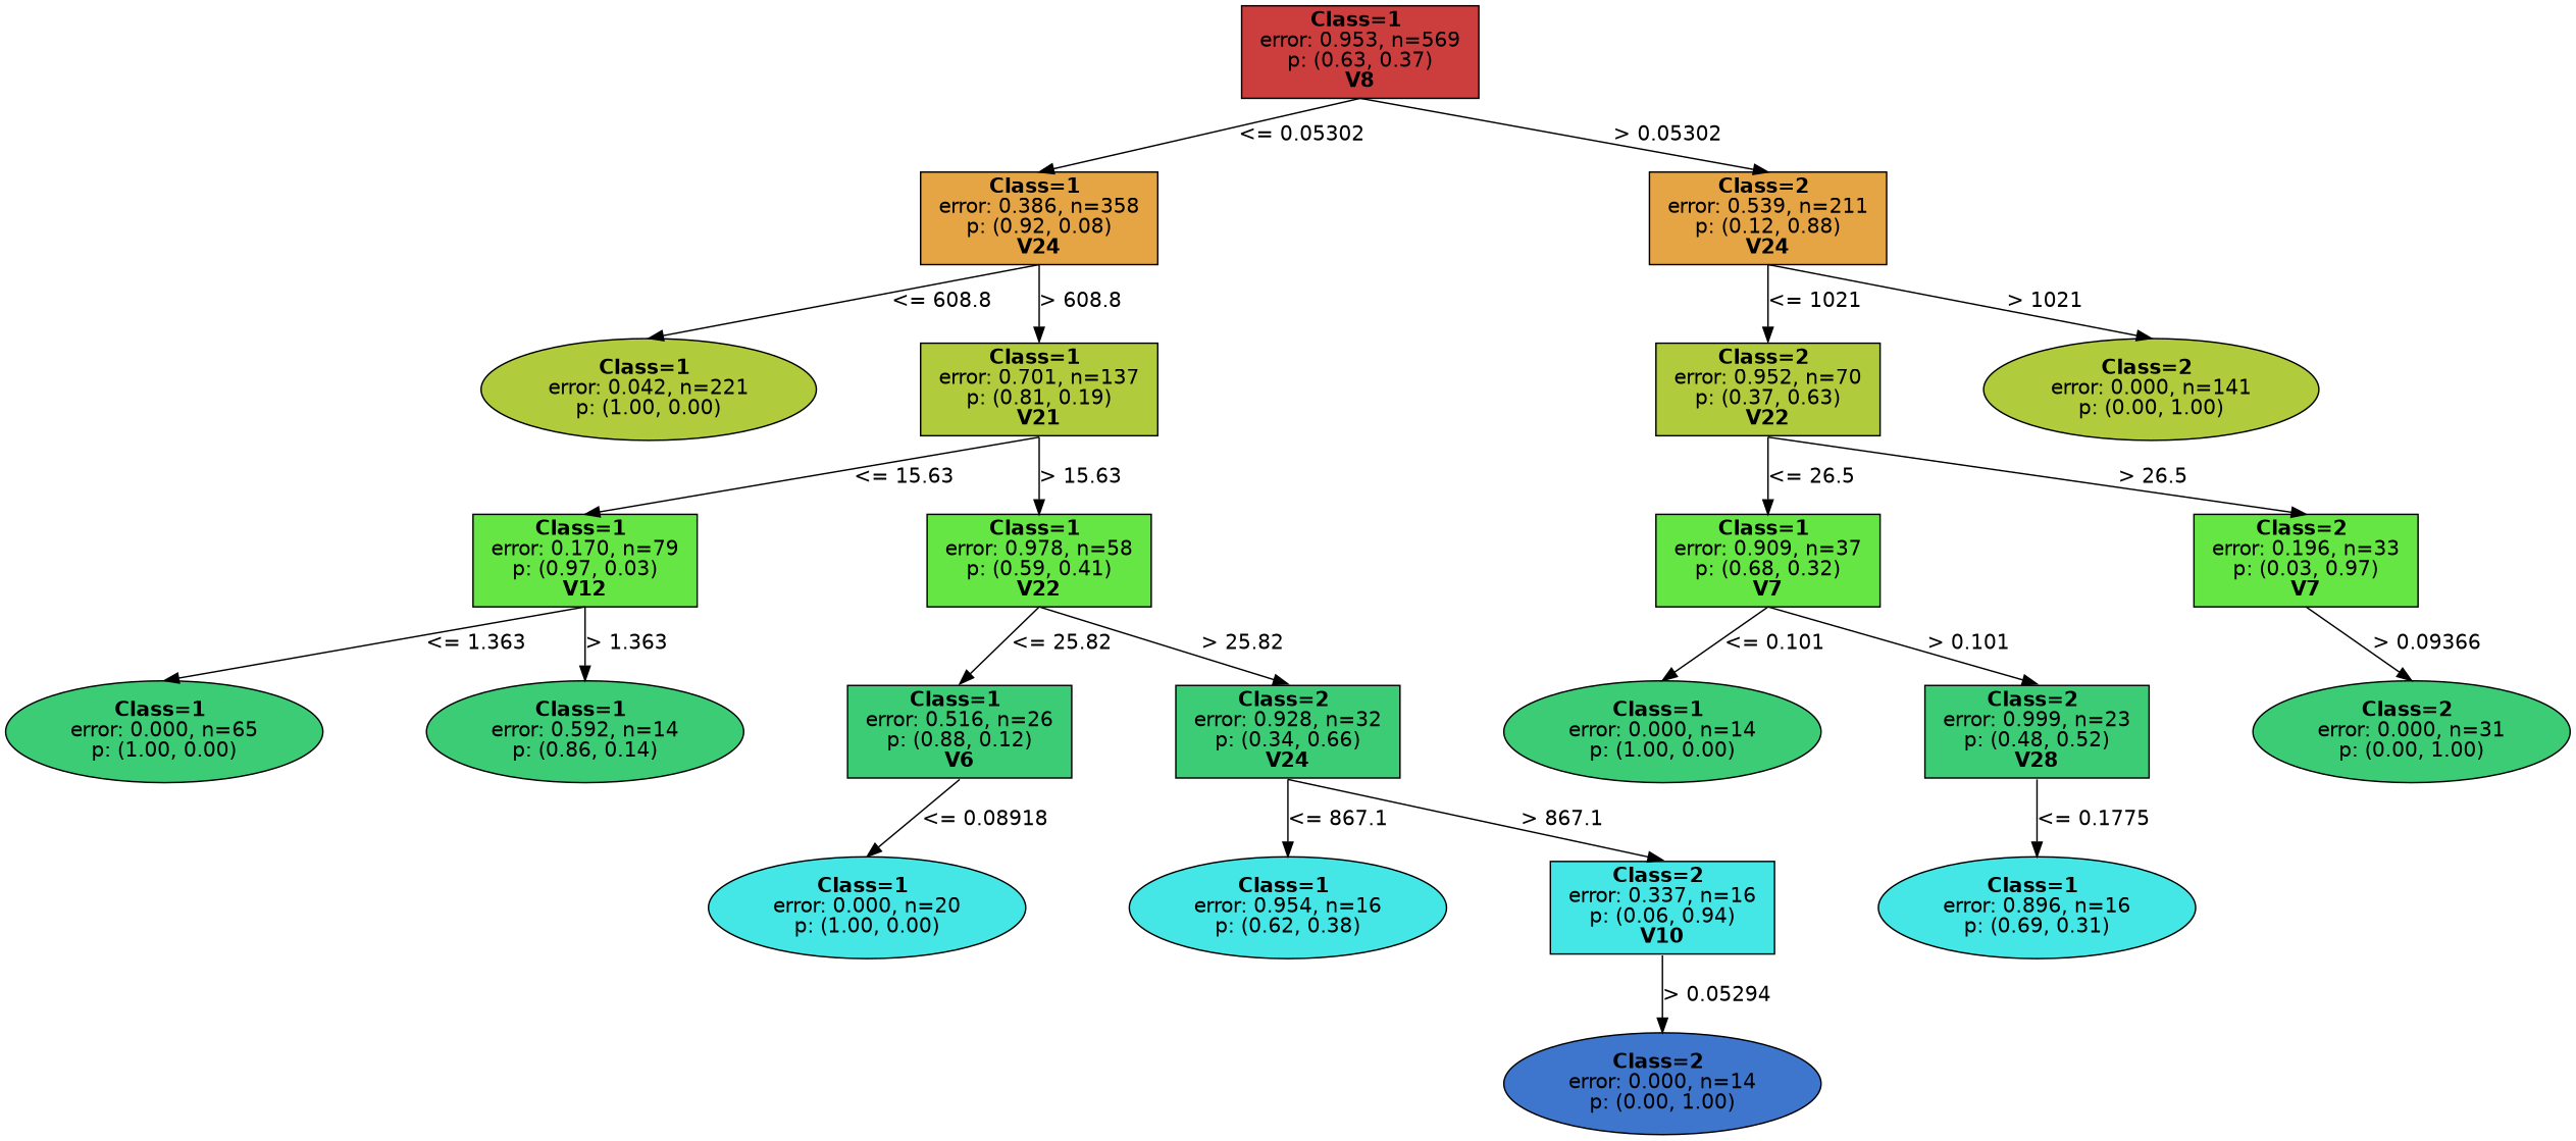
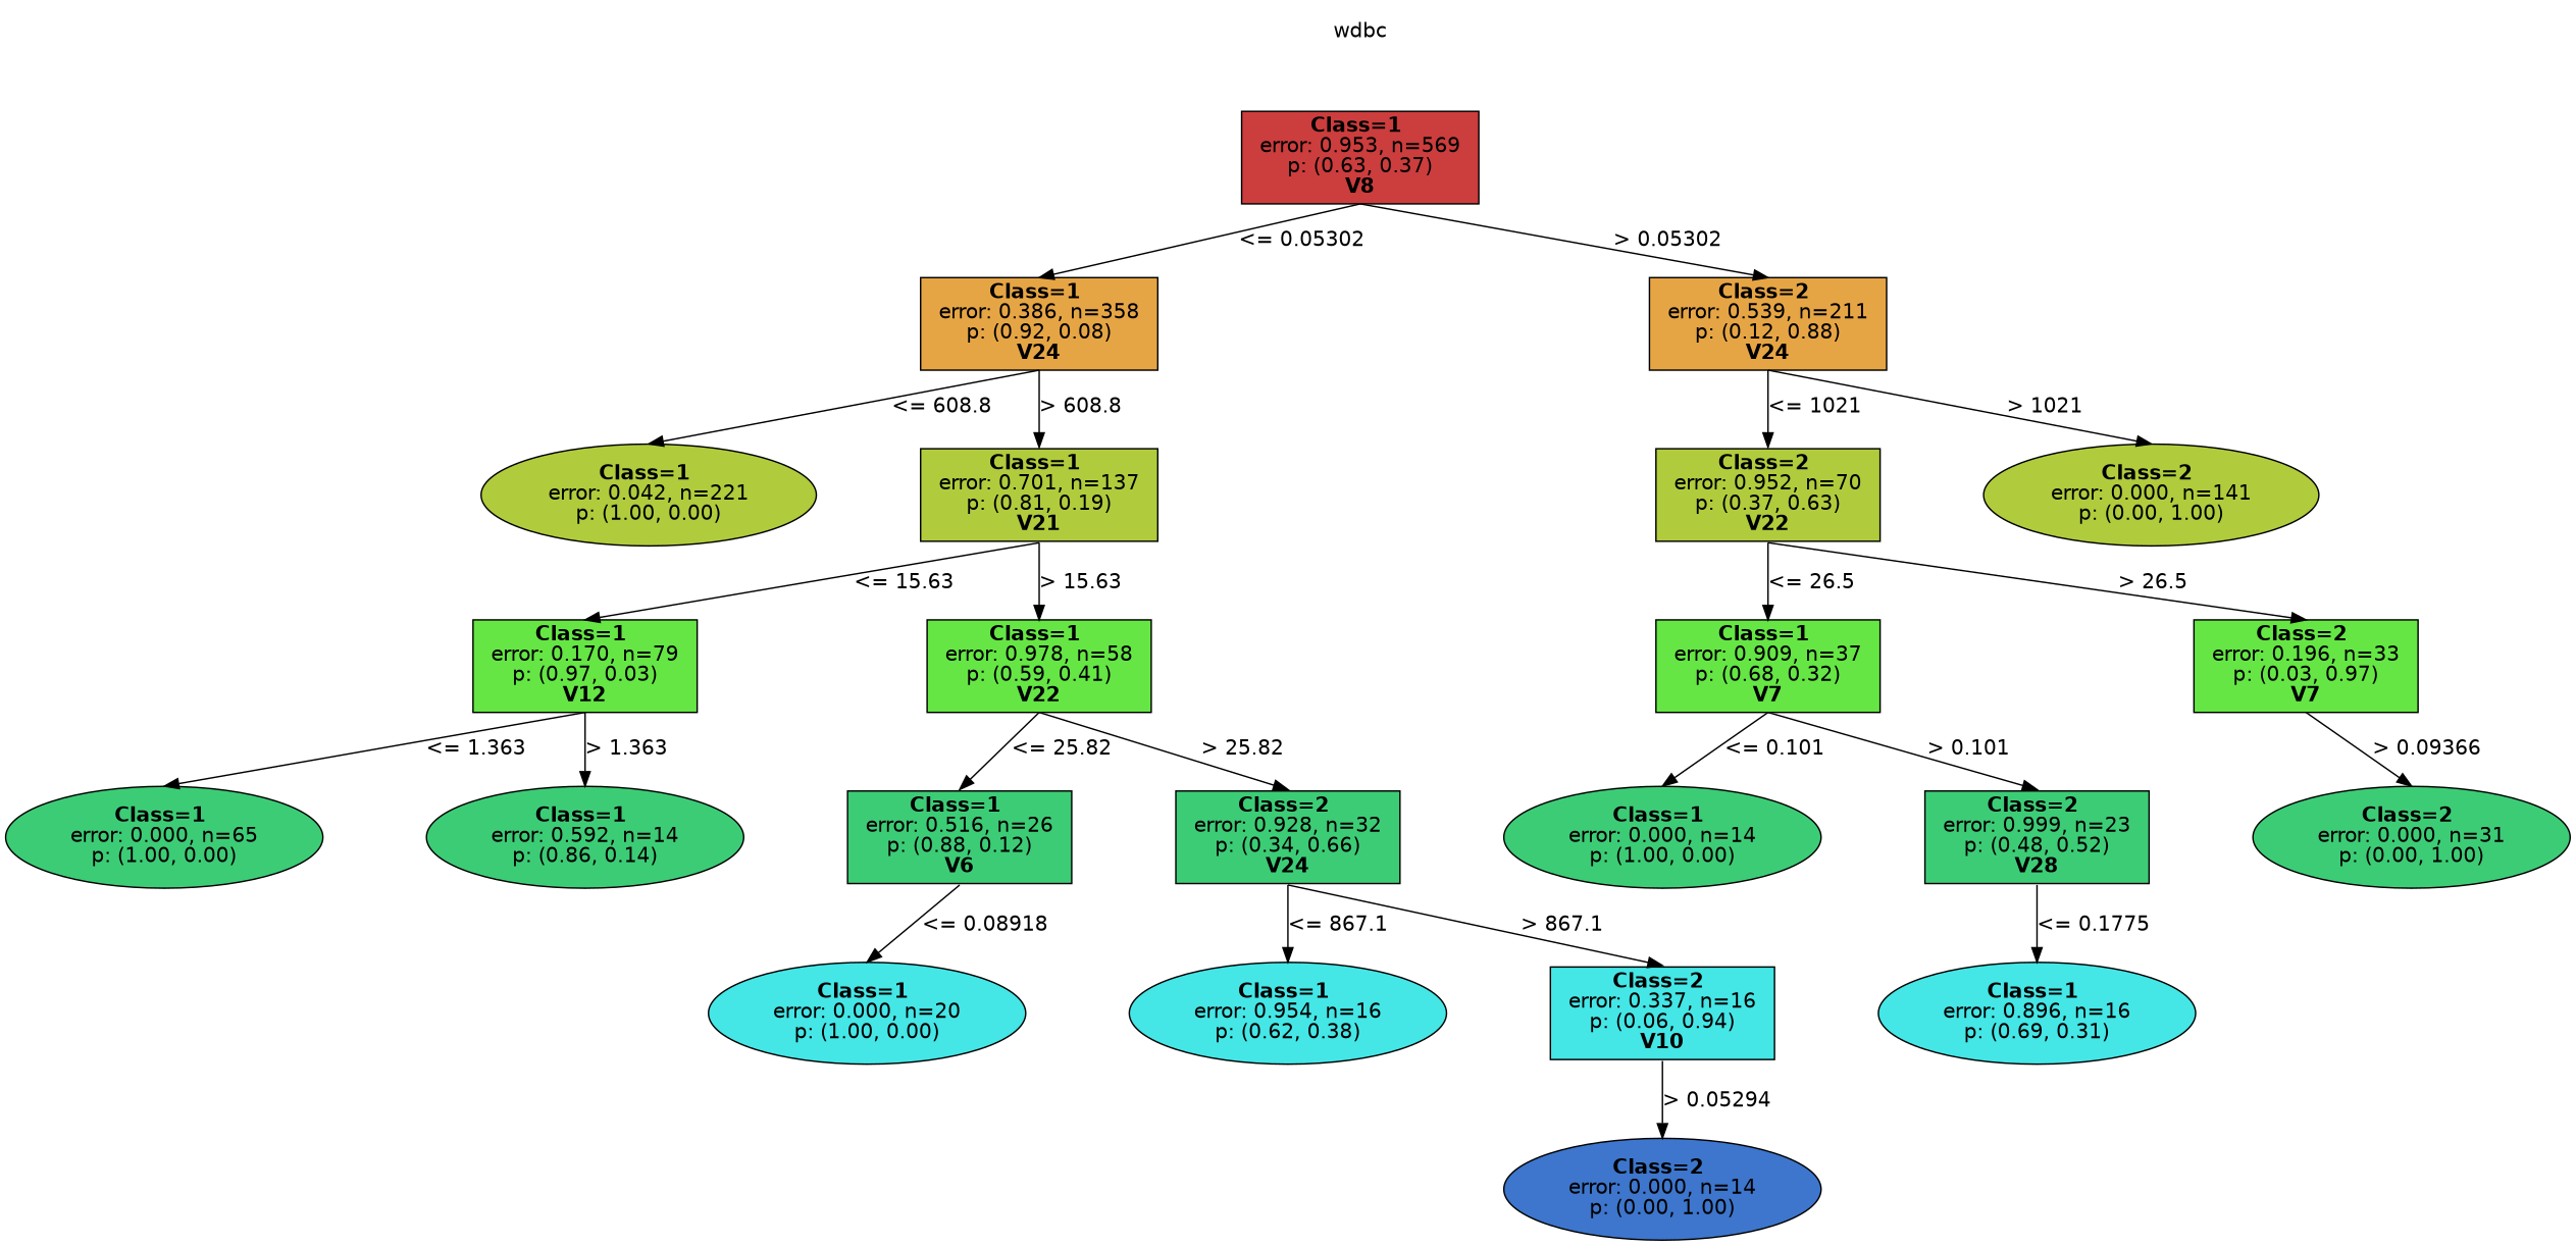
  digraph {
    nodesep=1
    ranksep=0.5
    splines=false
    node [color=black fillcolor="0.400 0.7 0.800" fontname=helvetica shape=rect style=filled]
    edge [fontname=helvetica headport=n tailport=s]
+   n1 [fillcolor=white label=wdbc shape=plaintext]
    n2 [fillcolor="0.000 0.7 0.800" label=<<b> Class=1 </b> <br/> error: 0.953, n=569 <br/> p: (0.63, 0.37) <br/><b>V8</b>>]
    n3 [fillcolor="0.100 0.7 0.900" label=<<b> Class=1 </b> <br/> error: 0.386, n=358 <br/> p: (0.92, 0.08) <br/><b>V24</b>>]
    n4 [fillcolor="0.100 0.7 0.900" label=<<b> Class=2 </b> <br/> error: 0.539, n=211 <br/> p: (0.12, 0.88) <br/><b>V24</b>>]
    n5 [fillcolor="0.200 0.7 0.800" label=<<b> Class=1 </b> <br/> error: 0.042, n=221 <br/> p: (1.00, 0.00) > shape=oval]
    n6 [fillcolor="0.200 0.7 0.800" label=<<b> Class=1 </b> <br/> error: 0.701, n=137 <br/> p: (0.81, 0.19) <br/><b>V21</b>>]
    n7 [fillcolor="0.300 0.7 0.900" label=<<b> Class=1 </b> <br/> error: 0.170, n=79 <br/> p: (0.97, 0.03) <br/><b>V12</b>>]
    n8 [fillcolor="0.300 0.7 0.900" label=<<b> Class=1 </b> <br/> error: 0.978, n=58 <br/> p: (0.59, 0.41) <br/><b>V22</b>>]
    n9 [label=<<b> Class=1 </b> <br/> error: 0.000, n=65 <br/> p: (1.00, 0.00) > shape=oval]
    n10 [label=<<b> Class=1 </b> <br/> error: 0.592, n=14 <br/> p: (0.86, 0.14) > shape=oval]
    n11 [label=<<b> Class=1 </b> <br/> error: 0.516, n=26 <br/> p: (0.88, 0.12) <br/><b>V6</b>>]
    n12 [label=<<b> Class=2 </b> <br/> error: 0.928, n=32 <br/> p: (0.34, 0.66) <br/><b>V24</b>>]
    n13 [fillcolor="0.500 0.7 0.900" label=<<b> Class=1 </b> <br/> error: 0.000, n=20 <br/> p: (1.00, 0.00) > shape=oval]
    n14 [fillcolor="0.500 0.7 0.900" label=<<b> Class=1 </b> <br/> error: 0.954, n=16 <br/> p: (0.62, 0.38) > shape=oval]
    n15 [fillcolor="0.500 0.7 0.900" label=<<b> Class=2 </b> <br/> error: 0.337, n=16 <br/> p: (0.06, 0.94) <br/><b>V10</b>>]
    n16 [fillcolor="0.600 0.7 0.800" label=<<b> Class=2 </b> <br/> error: 0.000, n=14 <br/> p: (0.00, 1.00) > shape=oval]
    n17 [fillcolor="0.200 0.7 0.800" label=<<b> Class=2 </b> <br/> error: 0.952, n=70 <br/> p: (0.37, 0.63) <br/><b>V22</b>>]
    n18 [fillcolor="0.200 0.7 0.800" label=<<b> Class=2 </b> <br/> error: 0.000, n=141 <br/> p: (0.00, 1.00) > shape=oval]
    n19 [fillcolor="0.300 0.7 0.900" label=<<b> Class=1 </b> <br/> error: 0.909, n=37 <br/> p: (0.68, 0.32) <br/><b>V7</b>>]
    n20 [fillcolor="0.300 0.7 0.900" label=<<b> Class=2 </b> <br/> error: 0.196, n=33 <br/> p: (0.03, 0.97) <br/><b>V7</b>>]
    n21 [label=<<b> Class=1 </b> <br/> error: 0.000, n=14 <br/> p: (1.00, 0.00) > shape=oval]
    n22 [label=<<b> Class=2 </b> <br/> error: 0.999, n=23 <br/> p: (0.48, 0.52) <br/><b>V28</b>>]
    n23 [fillcolor="0.500 0.7 0.900" label=<<b> Class=1 </b> <br/> error: 0.896, n=16 <br/> p: (0.69, 0.31) > shape=oval]
    n24 [label=<<b> Class=2 </b> <br/> error: 0.000, n=31 <br/> p: (0.00, 1.00) > shape=oval]
+   n1 -> n2 [style=invis]
    n2 -> n3 [label="<= 0.05302"]
    n2 -> n4 [label="> 0.05302"]
    n3 -> n5 [label="<= 608.8"]
    n3 -> n6 [label="> 608.8"]
    n4 -> n17 [label="<= 1021"]
    n4 -> n18 [label="> 1021"]
    n6 -> n7 [label="<= 15.63"]
    n6 -> n8 [label="> 15.63"]
    n7 -> n9 [label="<= 1.363"]
    n7 -> n10 [label="> 1.363"]
    n8 -> n11 [label="<= 25.82"]
    n8 -> n12 [label="> 25.82"]
    n11 -> n13 [label="<= 0.08918"]
    n12 -> n14 [label="<= 867.1"]
    n12 -> n15 [label="> 867.1"]
    n15 -> n16 [label="> 0.05294"]
    n17 -> n19 [label="<= 26.5"]
    n17 -> n20 [label="> 26.5"]
    n19 -> n21 [label="<= 0.101"]
    n19 -> n22 [label="> 0.101"]
    n20 -> n24 [label="> 0.09366"]
    n22 -> n23 [label="<= 0.1775"]
  }
